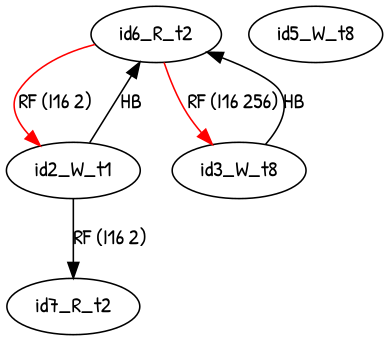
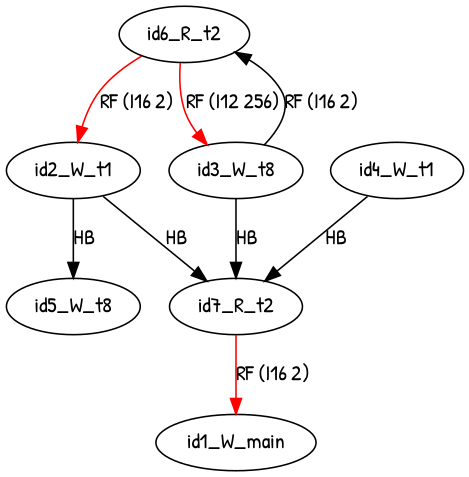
  digraph {
    fontname="Patrick Hand"
    rankdir=TB
    splines=true
    node [fontname="Patrick Hand"]
    edge [color=black fontname="Patrick Hand"]
    id6_R_t2
    id2_W_t1
    n3 [label=id3_W_t8]
    id7_R_t2
+   id1_W_main
+   id4_W_t1
    n7 [label=id5_W_t8]
    id6_R_t2 -> id2_W_t1 [color=red label="RF (I16 2)"]
-   id6_R_t2 -> n3 [color=red label="RF (I16 256)"]
-   id2_W_t1 -> id6_R_t2 [label=HB]
-   id2_W_t1 -> id7_R_t2 [label="RF (I16 2)"]
-   n3 -> id6_R_t2 [label=HB]
+   id6_R_t2 -> n3 [color=red label="RF (I12 256)"]
+   id2_W_t1 -> n7 [label=HB]
+   id2_W_t1 -> id7_R_t2 [label=HB]
+   n3 -> id6_R_t2 [label="RF (I16 2)"]
+   n3 -> id7_R_t2 [label=HB]
+   id7_R_t2 -> id1_W_main [color=red label="RF (I16 2)"]
+   id4_W_t1 -> id7_R_t2 [label=HB]
  }
